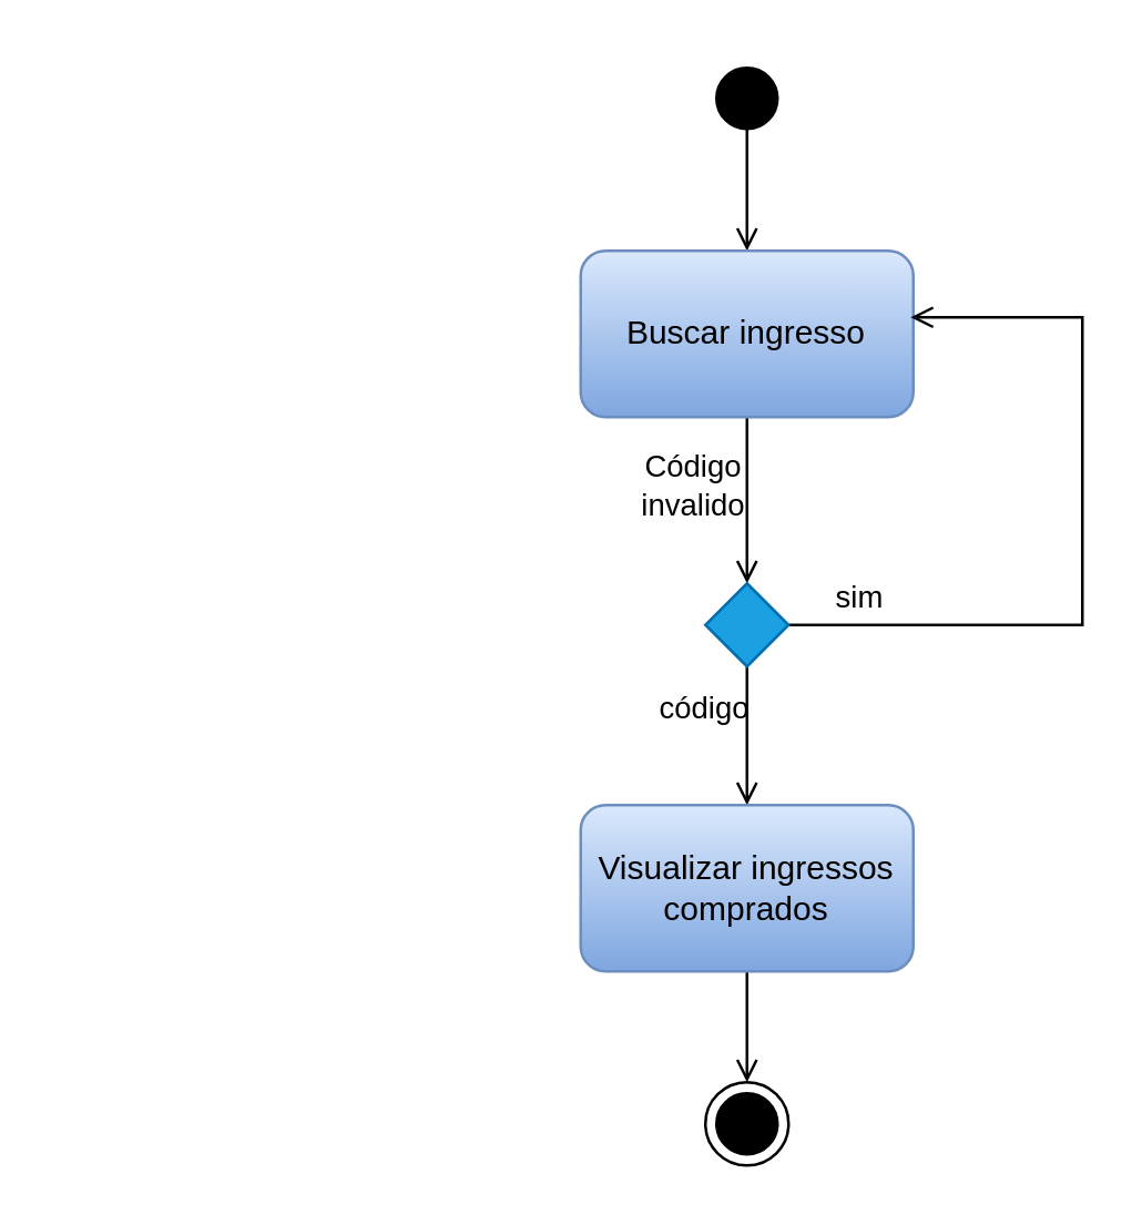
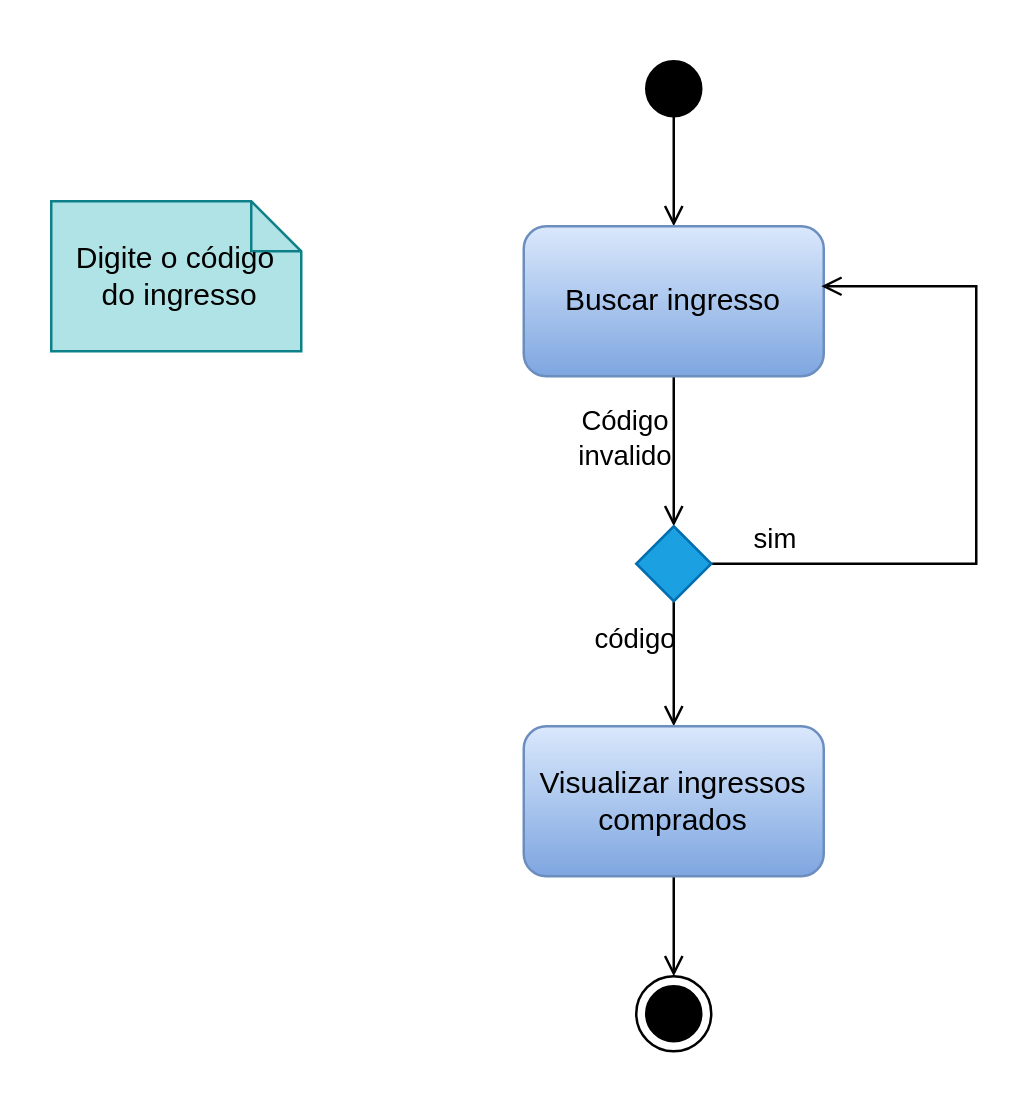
  <mxCell id="0" />
  <mxCell id="1" parent="0" />
  <mxCell id="2" style="edgeStyle=orthogonalEdgeStyle;rounded=0;orthogonalLoop=1;jettySize=auto;html=1;exitX=0.5;exitY=0.8;exitDx=0;exitDy=0;entryX=0.5;entryY=0;entryDx=0;entryDy=0;exitPerimeter=0;endArrow=open;endFill=0;" parent="1" source="3" target="5" edge="1"><mxGeometry relative="1" as="geometry" /></mxCell>
  <mxCell id="3" value="" style="ellipse;html=1;shape=startState;fillColor=#000000;strokeColor=#000000;" parent="1" vertex="1"><mxGeometry x="254" y="20" width="30" height="30" as="geometry" /></mxCell>
  <mxCell id="4" style="edgeStyle=orthogonalEdgeStyle;rounded=0;orthogonalLoop=1;jettySize=auto;html=1;exitX=0.5;exitY=1;exitDx=0;exitDy=0;entryX=0.5;entryY=0;entryDx=0;entryDy=0;endArrow=open;endFill=0;" parent="1" source="5" target="9" edge="1"><mxGeometry relative="1" as="geometry" /></mxCell>
  <mxCell id="5" value="Buscar ingresso" style="rounded=1;whiteSpace=wrap;html=1;fillColor=#dae8fc;gradientColor=#7ea6e0;strokeColor=#6c8ebf;" parent="1" vertex="1"><mxGeometry x="209" y="90" width="120" height="60" as="geometry" /></mxCell>
+ <mxCell id="6" value="Digite o código&lt;br style=&quot;border-color: var(--border-color);&quot;&gt;&lt;span style=&quot;&quot;&gt;&amp;nbsp;do ingresso&lt;/span&gt;" style="shape=note;size=20;whiteSpace=wrap;html=1;fillColor=#b0e3e6;strokeColor=#0e8088;" parent="1" vertex="1"><mxGeometry x="20" y="80" width="100" height="60" as="geometry" /></mxCell>
  <mxCell id="7" style="edgeStyle=orthogonalEdgeStyle;shape=connector;rounded=0;orthogonalLoop=1;jettySize=auto;html=1;exitX=1;exitY=0.5;exitDx=0;exitDy=0;entryX=0.992;entryY=0.4;entryDx=0;entryDy=0;entryPerimeter=0;labelBackgroundColor=default;strokeColor=default;fontFamily=Helvetica;fontSize=11;fontColor=default;endArrow=open;endFill=0;" parent="1" source="9" target="5" edge="1"><mxGeometry relative="1" as="geometry"><Array as="points"><mxPoint x="390" y="225" /><mxPoint x="390" y="114" /></Array></mxGeometry></mxCell>
  <mxCell id="8" style="edgeStyle=orthogonalEdgeStyle;shape=connector;rounded=0;orthogonalLoop=1;jettySize=auto;html=1;exitX=0.5;exitY=1;exitDx=0;exitDy=0;entryX=0.5;entryY=0;entryDx=0;entryDy=0;labelBackgroundColor=default;strokeColor=default;fontFamily=Helvetica;fontSize=11;fontColor=default;endArrow=open;endFill=0;" parent="1" source="9" edge="1"><mxGeometry relative="1" as="geometry"><mxPoint x="269" y="290" as="targetPoint" /></mxGeometry></mxCell>
  <mxCell id="9" value="" style="rhombus;whiteSpace=wrap;html=1;fillColor=#1ba1e2;strokeColor=#006EAF;fontColor=#ffffff;" parent="1" vertex="1"><mxGeometry x="254" y="210" width="30" height="30" as="geometry" /></mxCell>
  <mxCell id="10" value="Código invalido" style="text;html=1;strokeColor=none;fillColor=none;align=center;verticalAlign=middle;whiteSpace=wrap;rounded=0;fontSize=11;fontFamily=Helvetica;fontColor=default;" parent="1" vertex="1"><mxGeometry x="220" y="160" width="60" height="30" as="geometry" /></mxCell>
  <mxCell id="11" value="sim" style="text;html=1;strokeColor=none;fillColor=none;align=center;verticalAlign=middle;whiteSpace=wrap;rounded=0;fontSize=11;fontFamily=Helvetica;fontColor=default;" parent="1" vertex="1"><mxGeometry x="280" y="200" width="60" height="30" as="geometry" /></mxCell>
  <mxCell id="12" value="código" style="text;html=1;strokeColor=none;fillColor=none;align=center;verticalAlign=middle;whiteSpace=wrap;rounded=0;fontSize=11;fontFamily=Helvetica;fontColor=default;" parent="1" vertex="1"><mxGeometry x="224" y="240" width="60" height="30" as="geometry" /></mxCell>
  <mxCell id="13" value="" style="ellipse;html=1;shape=endState;fillColor=#000000;strokeColor=#000000;fontFamily=Helvetica;fontSize=11;fontColor=default;direction=south;" parent="1" vertex="1"><mxGeometry x="254" y="390" width="30" height="30" as="geometry" /></mxCell>
  <mxCell id="14" style="edgeStyle=orthogonalEdgeStyle;rounded=0;orthogonalLoop=1;jettySize=auto;html=1;exitX=0.5;exitY=1;exitDx=0;exitDy=0;entryX=0;entryY=0.5;entryDx=0;entryDy=0;endArrow=open;endFill=0;" edge="1" parent="1" source="15" target="13"><mxGeometry relative="1" as="geometry" /></mxCell>
  <mxCell id="15" value="Visualizar ingressos comprados" style="rounded=1;whiteSpace=wrap;html=1;fillColor=#dae8fc;gradientColor=#7ea6e0;strokeColor=#6c8ebf;" vertex="1" parent="1"><mxGeometry x="209" y="290" width="120" height="60" as="geometry" /></mxCell>
